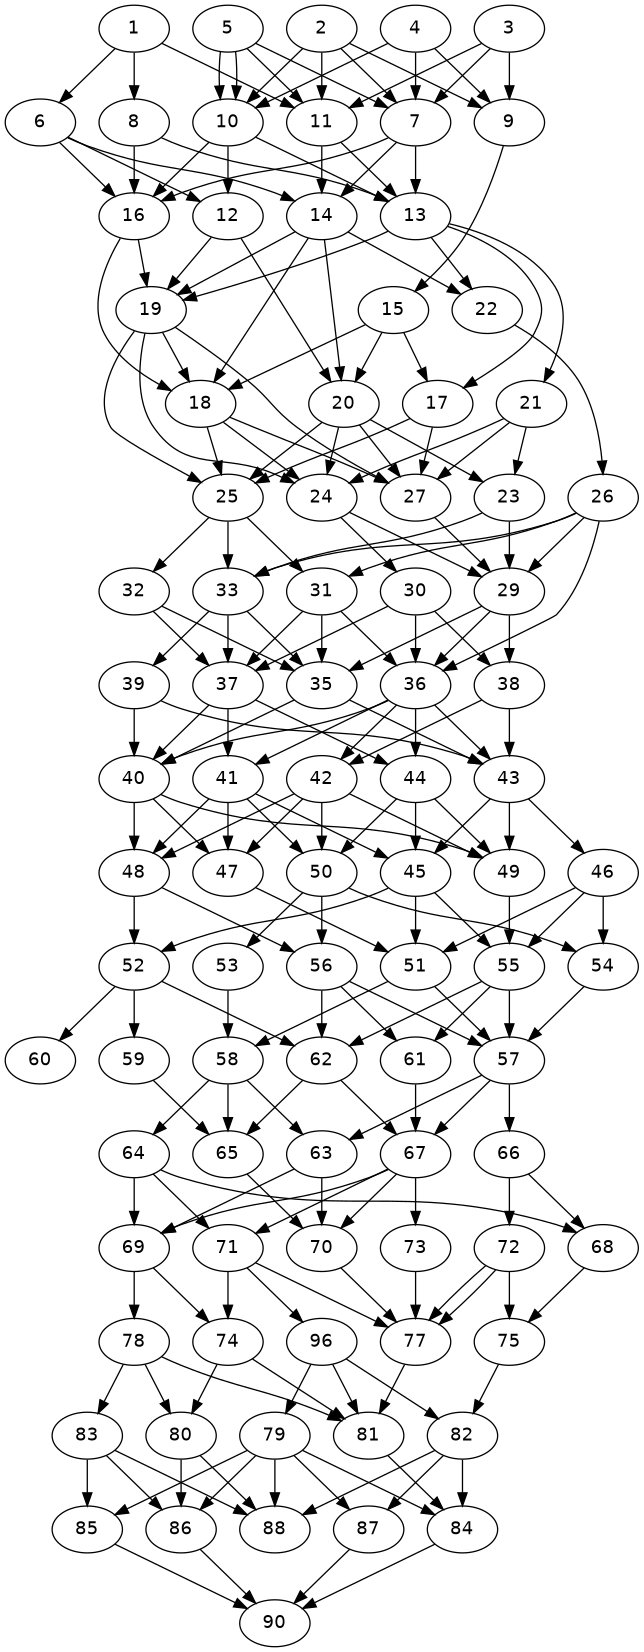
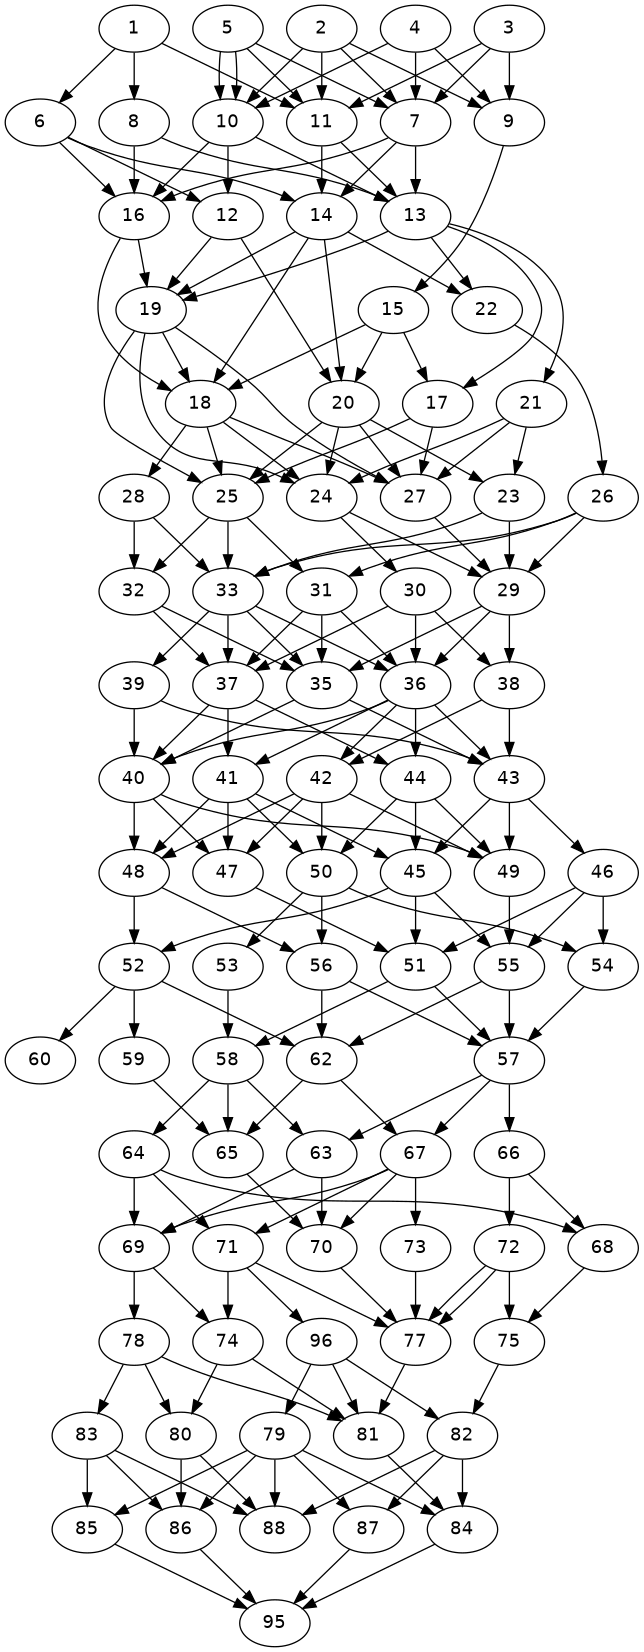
  digraph {
    fontname="DejaVu Sans"
    node [alpha=0.18 fontname="DejaVu Sans"]
    edge [fontname="DejaVu Sans"]
    1 [alpha=0.06]
    6 [alpha=0.04]
    8 [alpha=0.01]
    11
    12 [alpha=0.02]
    14 [alpha=0.09]
    16
    13 [alpha=0.16]
    19 [alpha=0.16]
    20 [alpha=0.07]
    18 [alpha=0.20]
    22 [alpha=0.01]
    17 [alpha=0.12]
    21
    2 [alpha=0.17]
    7 [alpha=0.03]
    9 [alpha=0.06]
    10 [alpha=0.10]
    15 [alpha=0.06]
    3 [alpha=0.09]
    4
    5
    25 [alpha=0.15]
    27 [alpha=0.15]
    24 [alpha=0.02]
+   28 [alpha=0.11]
    23 [alpha=0.01]
    26 [alpha=0.14]
    33 [alpha=0.02]
    31 [alpha=0.06]
    32 [alpha=0.10]
    29
    30 [alpha=0.12]
    35 [alpha=0.19]
    36 [alpha=0.02]
    37 [alpha=0.08]
    39 [alpha=0.07]
    38 [alpha=0.08]
    40
    43 [alpha=0.19]
    41 [alpha=0.01]
    42 [alpha=0.15]
    44
    47 [alpha=0.03]
    48 [alpha=0.05]
    49 [alpha=0.16]
    45
    46 [alpha=0.07]
    50 [alpha=0.03]
    51 [alpha=0.09]
    52 [alpha=0.12]
    56 [alpha=0.12]
    55 [alpha=0.00]
    54 [alpha=0.16]
    53 [alpha=0.06]
    57 [alpha=0.01]
    58 [alpha=0.03]
    59 [alpha=0.11]
    60 [alpha=0.13]
    62 [alpha=0.10]
-   61 [alpha=0.08]
    63 [alpha=0.19]
    66
    67 [alpha=0.04]
    64 [alpha=0.06]
    65 [alpha=0.02]
    69
    70 [alpha=0.10]
    68 [alpha=0.07]
    72 [alpha=0.02]
    71 [alpha=0.06]
    73 [alpha=0.12]
    74 [alpha=0.06]
    78 [alpha=0.05]
    77 [alpha=0.15]
    75 [alpha=0.03]
    n77 [alpha=0.17 label=96]
    80 [alpha=0.09]
    81 [alpha=0.14]
    83 [alpha=0.00]
    82
    79 [alpha=0.16]
    88 [alpha=0.20]
    84 [alpha=0.03]
    87 [alpha=0.08]
    86 [alpha=0.19]
    85 [alpha=0.17]
-   90 [alpha=0.19]
+   90 [alpha=0.19 label=95]
    1 -> 6
    1 -> 8
    1 -> 11
    6 -> 12
    6 -> 14
    6 -> 16
    8 -> 16
    8 -> 13
    11 -> 14
    11 -> 13
    12 -> 19
    12 -> 20
    14 -> 19
    14 -> 20
    14 -> 18
    14 -> 22
    16 -> 19
    16 -> 18
    13 -> 19
    13 -> 22
    13 -> 17
    13 -> 21
    19 -> 18
    19 -> 25
    19 -> 27
    19 -> 24
    20 -> 25
    20 -> 27
    20 -> 24
    20 -> 23
    18 -> 25
    18 -> 27
    18 -> 24
+   18 -> 28
    22 -> 26
    17 -> 25
    17 -> 27
    21 -> 27
    21 -> 24
    21 -> 23
    2 -> 11
    2 -> 7
    2 -> 9
    2 -> 10
    7 -> 14
    7 -> 16
    7 -> 13
    9 -> 15
    10 -> 12
    10 -> 16
    10 -> 13
    15 -> 20
    15 -> 18
    15 -> 17
    3 -> 11
    3 -> 7
    3 -> 9
    4 -> 7
    4 -> 9
    4 -> 10
    5 -> 11
    5 -> 7
    5 -> 10
    5 -> 10
    25 -> 33
    25 -> 31
    25 -> 32
    27 -> 29
    24 -> 29
    24 -> 30
+   28 -> 33
+   28 -> 32
    23 -> 33
    23 -> 29
    26 -> 33
    26 -> 31
    26 -> 29
    33 -> 35
-   26 -> 36
+   33 -> 36
    33 -> 37
    33 -> 39
    31 -> 35
    31 -> 36
    31 -> 37
    32 -> 35
    32 -> 37
    29 -> 35
    29 -> 36
    29 -> 38
    30 -> 36
    30 -> 37
    30 -> 38
    35 -> 40
    35 -> 43
    36 -> 40
    36 -> 43
    36 -> 41
    36 -> 42
    36 -> 44
    37 -> 40
    37 -> 41
    37 -> 44
    39 -> 40
    39 -> 43
    38 -> 43
    38 -> 42
    40 -> 47
    40 -> 48
    40 -> 49
    43 -> 49
    43 -> 45
    43 -> 46
    41 -> 47
    41 -> 48
    41 -> 45
    41 -> 50
    42 -> 47
    42 -> 48
    42 -> 49
    42 -> 50
    44 -> 49
    44 -> 45
    44 -> 50
    47 -> 51
    48 -> 52
    48 -> 56
    49 -> 55
    45 -> 51
    45 -> 52
    45 -> 55
    46 -> 51
    46 -> 55
    46 -> 54
    50 -> 56
    50 -> 54
    50 -> 53
    51 -> 57
    51 -> 58
    52 -> 59
    52 -> 60
    52 -> 62
    56 -> 57
    56 -> 62
-   56 -> 61
    55 -> 57
    55 -> 62
-   55 -> 61
    54 -> 57
    53 -> 58
    57 -> 63
    57 -> 66
    57 -> 67
    58 -> 63
    58 -> 64
    58 -> 65
    59 -> 65
    62 -> 67
    62 -> 65
-   61 -> 67
    63 -> 69
    63 -> 70
    66 -> 68
    66 -> 72
    67 -> 69
    67 -> 70
    67 -> 71
    67 -> 73
    64 -> 69
    64 -> 68
    64 -> 71
    65 -> 70
    69 -> 74
    69 -> 78
    70 -> 77
    68 -> 75
    72 -> 77
    72 -> 77
    72 -> 75
    71 -> 74
    71 -> 77
    71 -> n77
    73 -> 77
    74 -> 80
    74 -> 81
    78 -> 80
    78 -> 81
    78 -> 83
    77 -> 81
    75 -> 82
    n77 -> 81
    n77 -> 82
    n77 -> 79
    80 -> 88
    80 -> 86
    81 -> 84
    83 -> 88
    83 -> 86
    83 -> 85
    82 -> 88
    82 -> 84
    82 -> 87
    79 -> 88
    79 -> 84
    79 -> 87
    79 -> 86
    79 -> 85
    84 -> 90
    87 -> 90
    86 -> 90
    85 -> 90
  }
